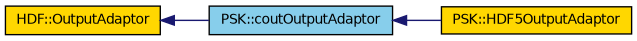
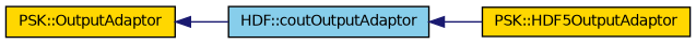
  digraph {
    rankdir=LR
    node [color=black fillcolor=gold fontname=Helvetica fontsize=10 shape=record style=filled]
    edge [color=midnightblue dir=back fontname=Helvetica fontsize=10 labelfontname=Helvetica labelfontsize=10 style=solid]
-   n1 [fontcolor=black height=0.2 label="HDF::OutputAdaptor" width=0.4]
-   n2 [fillcolor=skyblue height=0.2 label="PSK::coutOutputAdaptor" width=0.4]
+   n1 [fontcolor=black height=0.2 label="PSK::OutputAdaptor" width=0.4]
+   n2 [fillcolor=skyblue height=0.2 label="HDF::coutOutputAdaptor" width=0.4]
    n3 [height=0.2 label="PSK::HDF5OutputAdaptor" width=0.4]
    n1 -> n2
    n2 -> n3
  }
